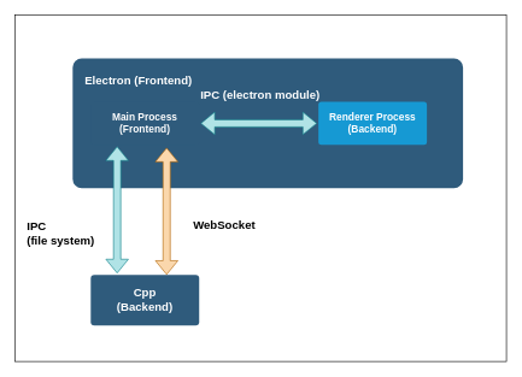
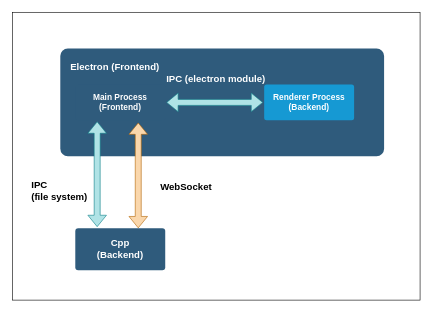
  <mxCell id="0" />
  <mxCell id="1" parent="0" />
  <mxCell id="2" value="" style="rounded=0;whiteSpace=wrap;html=1;" vertex="1" parent="1"><mxGeometry x="20" y="20" width="680" height="480" as="geometry" /></mxCell>
  <mxCell id="3" value="" style="rounded=1;whiteSpace=wrap;html=1;shadow=0;labelBackgroundColor=none;strokeColor=none;strokeWidth=3;fillColor=#2F5B7C;fontFamily=Helvetica;fontSize=16;fontColor=#FFFFFF;align=center;fontStyle=1;spacing=5;arcSize=7;perimeterSpacing=2;" parent="1" vertex="1"><mxGeometry x="100" y="80.5" width="540" height="179.5" as="geometry" /></mxCell>
  <mxCell id="4" value="Main Process&lt;div&gt;(Frontend)&lt;/div&gt;" style="rounded=1;whiteSpace=wrap;html=1;shadow=0;labelBackgroundColor=none;strokeColor=none;strokeWidth=3;fillColor=#2f5b7c;fontFamily=Helvetica;fontSize=14;fontColor=#FFFFFF;align=center;spacing=5;fontStyle=1;arcSize=7;perimeterSpacing=2;" parent="1" vertex="1"><mxGeometry x="125" y="140.25" width="150" height="60" as="geometry" /></mxCell>
  <mxCell id="5" value="Renderer Process&lt;div&gt;(Backend)&lt;/div&gt;" style="rounded=1;whiteSpace=wrap;html=1;shadow=0;labelBackgroundColor=none;strokeColor=none;strokeWidth=3;fillColor=#1699d3;fontFamily=Helvetica;fontSize=14;fontColor=#FFFFFF;align=center;spacing=5;fontStyle=1;arcSize=7;perimeterSpacing=2;" vertex="1" parent="1"><mxGeometry x="440" y="140.25" width="150" height="60" as="geometry" /></mxCell>
  <mxCell id="6" value="Cpp&lt;div&gt;(Backend)&lt;/div&gt;" style="rounded=1;whiteSpace=wrap;html=1;shadow=0;labelBackgroundColor=none;strokeColor=none;strokeWidth=3;fillColor=#2F5B7C;fontFamily=Helvetica;fontSize=16;fontColor=#FFFFFF;align=center;fontStyle=1;spacing=5;arcSize=7;perimeterSpacing=2;" vertex="1" parent="1"><mxGeometry x="125" y="380" width="150" height="70" as="geometry" /></mxCell>
  <mxCell id="7" value="&lt;span style=&quot;font-family: Helvetica; font-size: 16px; font-style: normal; font-variant-ligatures: normal; font-variant-caps: normal; font-weight: 700; letter-spacing: normal; orphans: 2; text-align: center; text-indent: 0px; text-transform: none; widows: 2; word-spacing: 0px; -webkit-text-stroke-width: 0px; white-space: normal; text-decoration-thickness: initial; text-decoration-style: initial; text-decoration-color: initial; float: none; display: inline !important;&quot;&gt;Electron (Frontend)&lt;/span&gt;" style="text;whiteSpace=wrap;html=1;fillColor=none;labelBackgroundColor=none;fontColor=#FFFFFF;" vertex="1" parent="1"><mxGeometry x="115" y="94" width="155" height="40" as="geometry" /></mxCell>
  <mxCell id="8" value="" style="shape=flexArrow;endArrow=classic;startArrow=classic;html=1;rounded=0;entryX=0;entryY=0.5;entryDx=0;entryDy=0;fillColor=#b0e3e6;strokeColor=#0e8088;" edge="1" parent="1" source="4" target="5"><mxGeometry width="100" height="100" relative="1" as="geometry"><mxPoint x="470" y="280" as="sourcePoint" /><mxPoint x="570" y="180" as="targetPoint" /></mxGeometry></mxCell>
  <mxCell id="9" value="" style="shape=flexArrow;endArrow=classic;startArrow=classic;html=1;rounded=0;entryX=0.25;entryY=0;entryDx=0;entryDy=0;exitX=0.25;exitY=1;exitDx=0;exitDy=0;fillColor=#b0e3e6;strokeColor=#0e8088;" edge="1" parent="1" source="4" target="6"><mxGeometry width="100" height="100" relative="1" as="geometry"><mxPoint x="119.5" y="310" as="sourcePoint" /><mxPoint x="280.5" y="310" as="targetPoint" /></mxGeometry></mxCell>
  <mxCell id="10" value="" style="shape=flexArrow;endArrow=classic;startArrow=classic;html=1;rounded=0;entryX=0.25;entryY=0;entryDx=0;entryDy=0;exitX=0.25;exitY=1;exitDx=0;exitDy=0;fillColor=#fad7ac;strokeColor=#b46504;" edge="1" parent="1"><mxGeometry width="100" height="100" relative="1" as="geometry"><mxPoint x="230" y="204" as="sourcePoint" /><mxPoint x="230" y="380" as="targetPoint" /></mxGeometry></mxCell>
  <mxCell id="11" value="&lt;span style=&quot;font-family: Helvetica; font-size: 16px; font-style: normal; font-variant-ligatures: normal; font-variant-caps: normal; font-weight: 700; letter-spacing: normal; orphans: 2; text-align: center; text-indent: 0px; text-transform: none; widows: 2; word-spacing: 0px; -webkit-text-stroke-width: 0px; white-space: normal; text-decoration-thickness: initial; text-decoration-style: initial; text-decoration-color: initial; float: none; display: inline !important;&quot;&gt;IPC (electron module)&lt;/span&gt;" style="text;whiteSpace=wrap;html=1;fillColor=none;labelBackgroundColor=none;fontColor=#FFFFFF;" vertex="1" parent="1"><mxGeometry x="275" y="114" width="170" height="40" as="geometry" /></mxCell>
- <mxCell id="12" value="&lt;span style=&quot;font-family: Helvetica; font-size: 16px; font-style: normal; font-variant-ligatures: normal; font-variant-caps: normal; font-weight: 700; letter-spacing: normal; orphans: 2; text-align: center; text-indent: 0px; text-transform: none; widows: 2; word-spacing: 0px; -webkit-text-stroke-width: 0px; white-space: normal; text-decoration-thickness: initial; text-decoration-style: initial; text-decoration-color: initial; float: none; display: inline !important;&quot;&gt;IPC&lt;/span&gt;&lt;div&gt;&lt;span style=&quot;font-family: Helvetica; font-size: 16px; font-style: normal; font-variant-ligatures: normal; font-variant-caps: normal; font-weight: 700; letter-spacing: normal; orphans: 2; text-align: center; text-indent: 0px; text-transform: none; widows: 2; word-spacing: 0px; -webkit-text-stroke-width: 0px; white-space: normal; text-decoration-thickness: initial; text-decoration-style: initial; text-decoration-color: initial; float: none; display: inline !important;&quot;&gt;(file system)&lt;/span&gt;&lt;/div&gt;&lt;div&gt;&lt;span style=&quot;font-family: Helvetica; font-size: 16px; font-style: normal; font-variant-ligatures: normal; font-variant-caps: normal; font-weight: 700; letter-spacing: normal; orphans: 2; text-align: center; text-indent: 0px; text-transform: none; widows: 2; word-spacing: 0px; -webkit-text-stroke-width: 0px; white-space: normal; text-decoration-thickness: initial; text-decoration-style: initial; text-decoration-color: initial; float: none; display: inline !important;&quot;&gt;&lt;br&gt;&lt;/span&gt;&lt;/div&gt;" style="text;whiteSpace=wrap;html=1;fillColor=none;labelBackgroundColor=none;fontColor=#000000;" vertex="1" parent="1"><mxGeometry x="35" y="297" width="100" height="40" as="geometry" /></mxCell>
+ <mxCell id="12" value="&lt;span style=&quot;font-family: Helvetica; font-size: 16px; font-style: normal; font-variant-ligatures: normal; font-variant-caps: normal; font-weight: 700; letter-spacing: normal; orphans: 2; text-align: center; text-indent: 0px; text-transform: none; widows: 2; word-spacing: 0px; -webkit-text-stroke-width: 0px; white-space: normal; text-decoration-thickness: initial; text-decoration-style: initial; text-decoration-color: initial; float: none; display: inline !important;&quot;&gt;IPC&lt;/span&gt;&lt;div&gt;&lt;span style=&quot;font-family: Helvetica; font-size: 16px; font-style: normal; font-variant-ligatures: normal; font-variant-caps: normal; font-weight: 700; letter-spacing: normal; orphans: 2; text-align: center; text-indent: 0px; text-transform: none; widows: 2; word-spacing: 0px; -webkit-text-stroke-width: 0px; white-space: normal; text-decoration-thickness: initial; text-decoration-style: initial; text-decoration-color: initial; float: none; display: inline !important;&quot;&gt;(file system)&lt;/span&gt;&lt;/div&gt;&lt;div&gt;&lt;span style=&quot;font-family: Helvetica; font-size: 16px; font-style: normal; font-variant-ligatures: normal; font-variant-caps: normal; font-weight: 700; letter-spacing: normal; orphans: 2; text-align: center; text-indent: 0px; text-transform: none; widows: 2; word-spacing: 0px; -webkit-text-stroke-width: 0px; white-space: normal; text-decoration-thickness: initial; text-decoration-style: initial; text-decoration-color: initial; float: none; display: inline !important;&quot;&gt;&lt;br&gt;&lt;/span&gt;&lt;/div&gt;" style="text;whiteSpace=wrap;html=1;fillColor=none;labelBackgroundColor=none;fontColor=#000000;" vertex="1" parent="1"><mxGeometry x="50" y="292" width="100" height="40" as="geometry" /></mxCell>
  <mxCell id="13" value="&lt;span style=&quot;font-family: Helvetica; font-size: 16px; font-style: normal; font-variant-ligatures: normal; font-variant-caps: normal; font-weight: 700; letter-spacing: normal; orphans: 2; text-align: center; text-indent: 0px; text-transform: none; widows: 2; word-spacing: 0px; -webkit-text-stroke-width: 0px; white-space: normal; text-decoration-thickness: initial; text-decoration-style: initial; text-decoration-color: initial; float: none; display: inline !important;&quot;&gt;WebSocket&lt;/span&gt;" style="text;whiteSpace=wrap;html=1;fillColor=none;labelBackgroundColor=none;fontColor=#000000;" vertex="1" parent="1"><mxGeometry x="265" y="295" width="100" height="40" as="geometry" /></mxCell>
